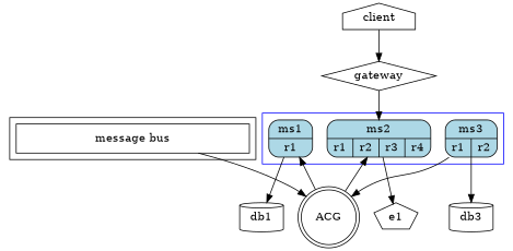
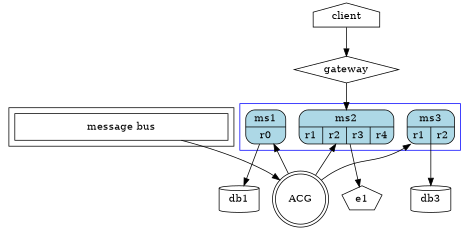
  digraph {
    compound=true
    newrank=true
    rankdir=TB
    node [shape=record]
    e1 [shape=pentagon]
    db1 [shape=cylinder]
    db3 [shape=cylinder]
    n4 [label="message bus" shape=rect width=4]
-   n5 [fillcolor=lightblue label="{ms1 | {r1}}" style="rounded,filled"]
+   n5 [fillcolor=lightblue label="{ms1 | {r0}}" style="rounded,filled"]
    n6 [fillcolor=lightblue label="{ms2 | {r1|r2|r3|r4}}" style="rounded,filled"]
    n7 [fillcolor=lightblue label="{ms3 | {r1|r2}}" style="rounded,filled"]
    ACG [height=0 shape=doublecircle width=0]
    client [shape=house]
    gateway [shape=diamond]
    subgraph sub_1 {
      rank=same
      e1
      db1
      db3
    }
    subgraph cluster_2 {
      n4
    }
    subgraph cluster_3 {
      color=blue
      rank=same
      rankdir=LR
      n5
      n6
      n7
    }
    n4 -> ACG
    n5 -> db1
    n5 -> ACG [dir=back]
    n6 -> e1
    n6 -> ACG [dir=back]
    n7 -> db3
-   ACG -> n7 [dir=back]
+   n7 -> ACG [dir=back]
    client -> gateway
    gateway -> n6
  }
